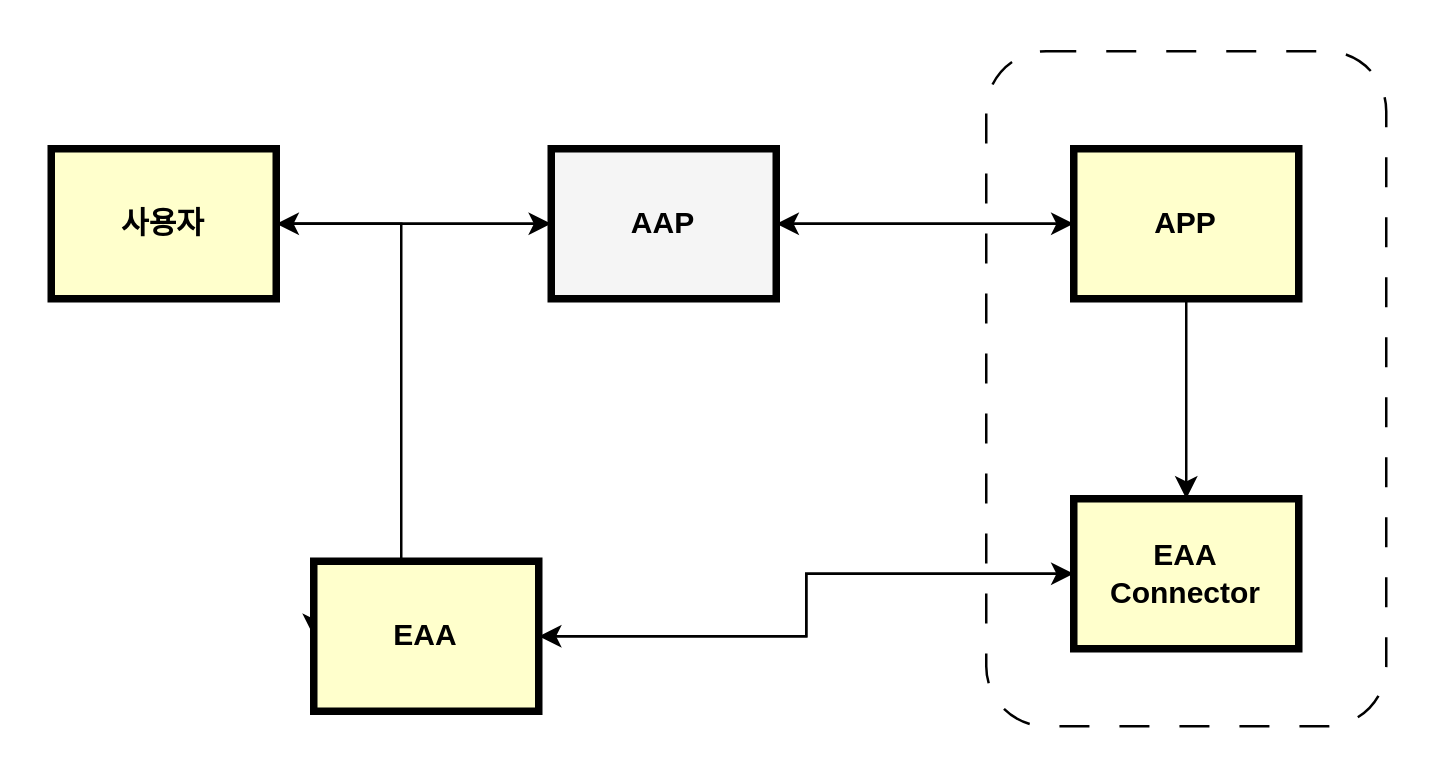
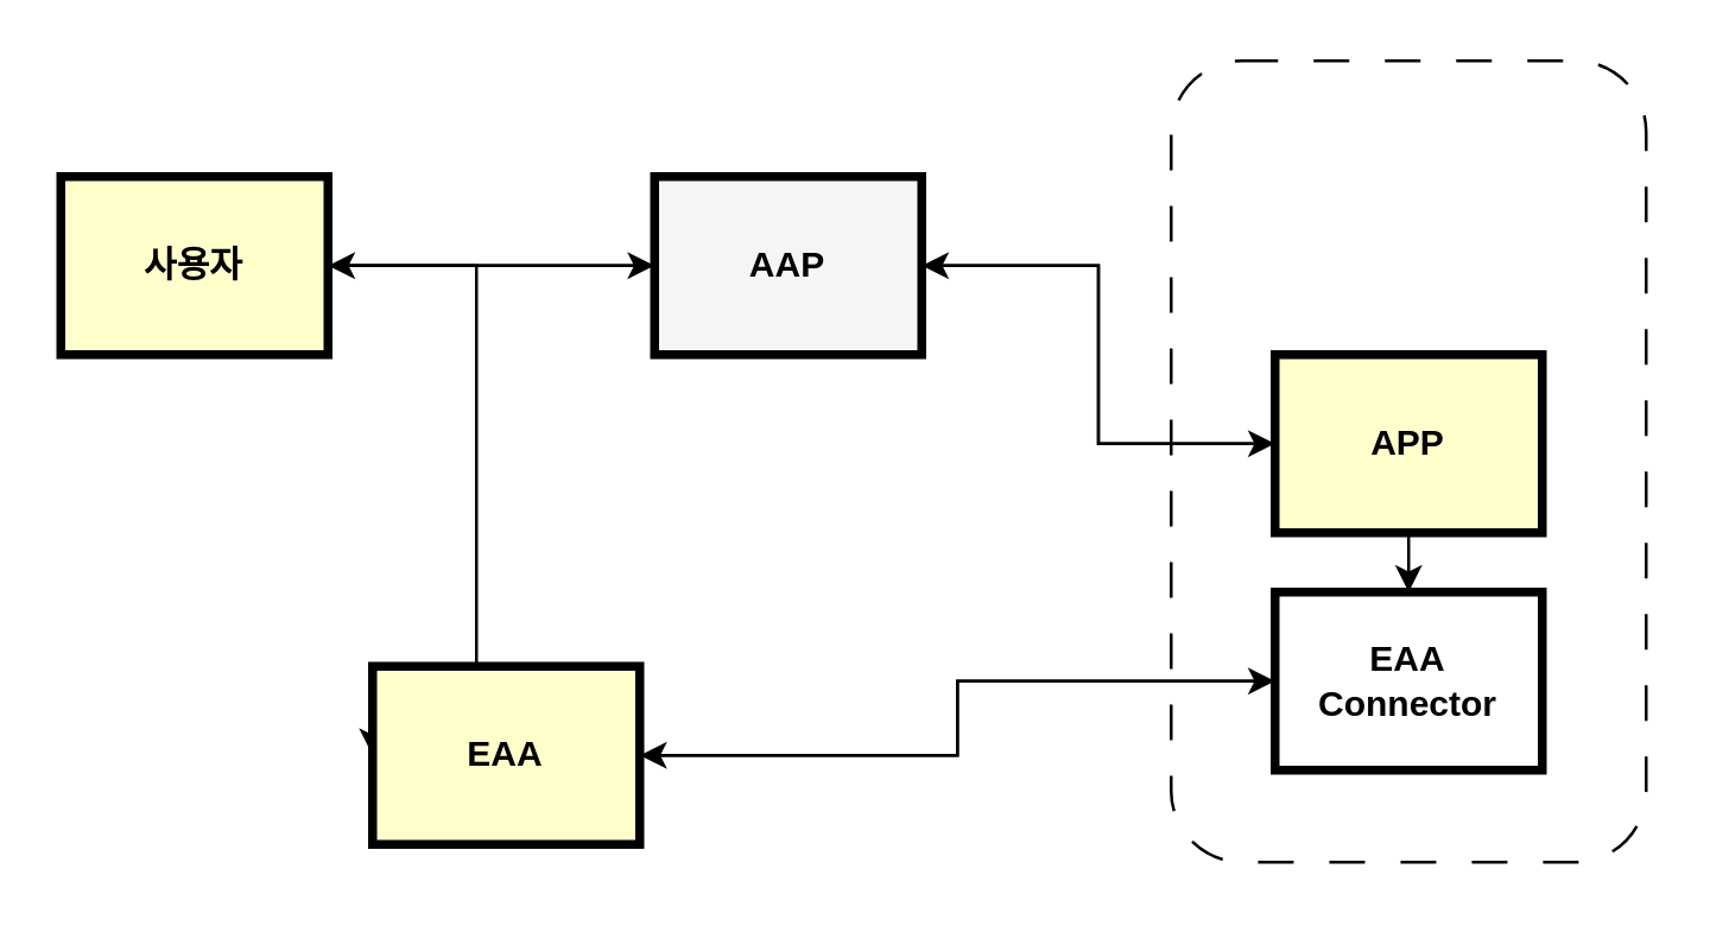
  <mxCell id="0" />
  <mxCell id="1" parent="0" />
  <mxCell id="2" value="" style="rounded=1;whiteSpace=wrap;html=1;fillColor=none;dashed=1;dashPattern=12 12;" vertex="1" parent="1"><mxGeometry x="394" y="20" width="160" height="270" as="geometry" /></mxCell>
  <mxCell id="3" value="" style="edgeStyle=orthogonalEdgeStyle;rounded=0;orthogonalLoop=1;jettySize=auto;html=1;" edge="1" parent="1" source="5" target="8"><mxGeometry relative="1" as="geometry" /></mxCell>
  <mxCell id="4" style="edgeStyle=orthogonalEdgeStyle;rounded=0;orthogonalLoop=1;jettySize=auto;html=1;entryX=0;entryY=0.5;entryDx=0;entryDy=0;" edge="1" parent="1" source="5" target="10"><mxGeometry relative="1" as="geometry"><Array as="points"><mxPoint x="160" y="89" /><mxPoint x="160" y="229" /></Array></mxGeometry></mxCell>
  <mxCell id="5" value="사용자" style="whiteSpace=wrap;align=center;verticalAlign=middle;fontStyle=1;strokeWidth=3;fillColor=#FFFFCC" vertex="1" parent="1"><mxGeometry x="20" y="59" width="90" height="60" as="geometry" /></mxCell>
  <mxCell id="6" value="" style="edgeStyle=orthogonalEdgeStyle;rounded=0;orthogonalLoop=1;jettySize=auto;html=1;" edge="1" parent="1" source="8" target="5"><mxGeometry relative="1" as="geometry" /></mxCell>
  <mxCell id="7" style="edgeStyle=orthogonalEdgeStyle;rounded=0;orthogonalLoop=1;jettySize=auto;html=1;" edge="1" parent="1" source="8" target="15"><mxGeometry relative="1" as="geometry" /></mxCell>
  <mxCell id="8" value="AAP" style="whiteSpace=wrap;align=center;verticalAlign=middle;fontStyle=1;strokeWidth=3;fillColor=#f5f5f5;" vertex="1" parent="1"><mxGeometry x="220" y="59" width="90" height="60" as="geometry" /></mxCell>
  <mxCell id="9" value="" style="edgeStyle=orthogonalEdgeStyle;rounded=0;orthogonalLoop=1;jettySize=auto;html=1;" edge="1" parent="1" source="10" target="12"><mxGeometry relative="1" as="geometry" /></mxCell>
  <mxCell id="10" value="EAA" style="whiteSpace=wrap;align=center;verticalAlign=middle;fontStyle=1;strokeWidth=3;fillColor=#FFFFCC" vertex="1" parent="1"><mxGeometry x="125" y="224" width="90" height="60" as="geometry" /></mxCell>
  <mxCell id="11" value="" style="edgeStyle=orthogonalEdgeStyle;rounded=0;orthogonalLoop=1;jettySize=auto;html=1;" edge="1" parent="1" source="12" target="10"><mxGeometry relative="1" as="geometry" /></mxCell>
- <mxCell id="12" value="EAA&#10;Connector" style="whiteSpace=wrap;align=center;verticalAlign=middle;fontStyle=1;strokeWidth=3;fillColor=#FFFFCC" vertex="1" parent="1"><mxGeometry x="429" y="199" width="90" height="60" as="geometry" /></mxCell>
+ <mxCell id="12" value="EAA&#10;Connector" style="whiteSpace=wrap;align=center;verticalAlign=middle;fontStyle=1;strokeWidth=3;fillColor=#ffffff;" vertex="1" parent="1"><mxGeometry x="429" y="199" width="90" height="60" as="geometry" /></mxCell>
  <mxCell id="13" style="edgeStyle=orthogonalEdgeStyle;rounded=0;orthogonalLoop=1;jettySize=auto;html=1;" edge="1" parent="1" source="15"><mxGeometry relative="1" as="geometry"><mxPoint x="474" y="199" as="targetPoint" /></mxGeometry></mxCell>
  <mxCell id="14" style="edgeStyle=orthogonalEdgeStyle;rounded=0;orthogonalLoop=1;jettySize=auto;html=1;entryX=1;entryY=0.5;entryDx=0;entryDy=0;" edge="1" parent="1" source="15" target="8"><mxGeometry relative="1" as="geometry" /></mxCell>
- <mxCell id="15" value="APP" style="whiteSpace=wrap;align=center;verticalAlign=middle;fontStyle=1;strokeWidth=3;fillColor=#FFFFCC" vertex="1" parent="1"><mxGeometry x="429" y="59" width="90" height="60" as="geometry" /></mxCell>
+ <mxCell id="15" value="APP" style="whiteSpace=wrap;align=center;verticalAlign=middle;fontStyle=1;strokeWidth=3;fillColor=#FFFFCC" vertex="1" parent="1"><mxGeometry x="429" y="119" width="90" height="60" as="geometry" /></mxCell>
